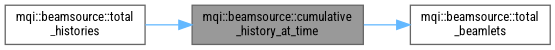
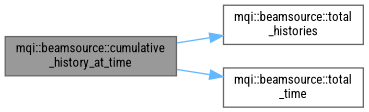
  digraph {
    fontname="Roboto Condensed"
    rankdir=LR
    node [color=grey40 fillcolor=white fontname="Roboto Condensed" fontsize=10 shape=box style=filled]
    edge [color=steelblue1 fontname="Roboto Condensed" fontsize=10 labelfontname=Helvetica labelfontsize=10 style=solid]
    n1 [color=gray40 fillcolor=grey60 fontcolor=black height=0.2 label="mqi::beamsource::cumulative\l_history_at_time" width=0.4]
    n2 [height=0.2 label="mqi::beamsource::total\l_histories" width=0.4]
-   n3 [height=0.2 label="mqi::beamsource::total\l_beamlets" width=0.4]
-   n2 -> n1
+   n3 [height=0.2 label="mqi::beamsource::total\l_time" width=0.4]
+   n1 -> n2
    n1 -> n3
  }
